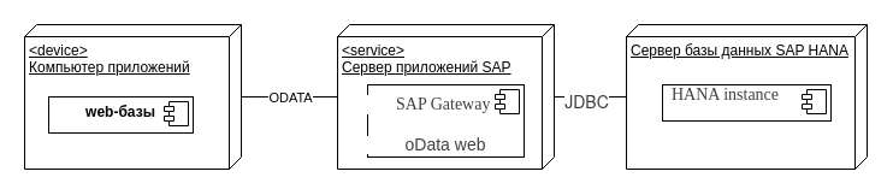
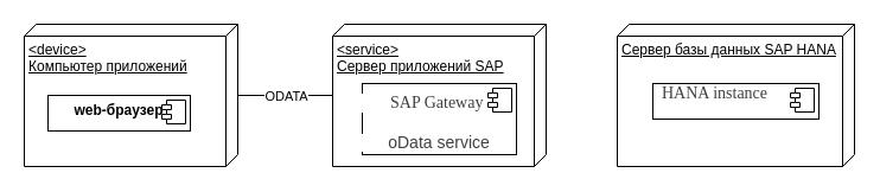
  <mxCell id="0" />
  <mxCell id="1" parent="0" />
- <mxCell id="2" style="edgeStyle=orthogonalEdgeStyle;rounded=0;orthogonalLoop=1;jettySize=auto;html=1;endArrow=none;endFill=0;" edge="1" parent="1" source="4" target="5"><mxGeometry relative="1" as="geometry" /></mxCell>
- <mxCell id="3" value="&lt;span style=&quot;color: rgb(60 , 60 , 60) ; font-family: &amp;#34;sapregular&amp;#34; , &amp;#34;helvetica neue&amp;#34; , &amp;#34;arial&amp;#34; , sans-serif ; font-size: 14px ; text-align: left&quot;&gt;JDBC&lt;/span&gt;" style="edgeLabel;html=1;align=center;verticalAlign=middle;resizable=0;points=[];" vertex="1" connectable="0" parent="2"><mxGeometry x="0.142" y="3" relative="1" as="geometry"><mxPoint as="offset" /></mxGeometry></mxCell>
  <mxCell id="4" value="Сервер базы данных SAP HANA" style="verticalAlign=top;align=left;spacingTop=8;spacingLeft=2;spacingRight=12;shape=cube;size=10;direction=south;fontStyle=4;html=1;" vertex="1" parent="1"><mxGeometry x="520" y="20" width="200" height="120" as="geometry" /></mxCell>
  <mxCell id="5" value="&amp;lt;service&amp;gt;&lt;br&gt;Сервер приложений SAP" style="verticalAlign=top;align=left;spacingTop=8;spacingLeft=2;spacingRight=12;shape=cube;size=10;direction=south;fontStyle=4;html=1;" vertex="1" parent="1"><mxGeometry x="280" y="20" width="180" height="120" as="geometry" /></mxCell>
  <mxCell id="6" style="edgeStyle=orthogonalEdgeStyle;rounded=0;orthogonalLoop=1;jettySize=auto;html=1;endArrow=none;endFill=0;" edge="1" parent="1" source="8" target="5"><mxGeometry relative="1" as="geometry" /></mxCell>
  <mxCell id="7" value="ODATA" style="edgeLabel;html=1;align=center;verticalAlign=middle;resizable=0;points=[];" vertex="1" connectable="0" parent="6"><mxGeometry x="-0.532" y="-3" relative="1" as="geometry"><mxPoint x="21" y="-3" as="offset" /></mxGeometry></mxCell>
  <mxCell id="8" value="&amp;lt;device&amp;gt;&lt;br&gt;Компьютер приложений" style="verticalAlign=top;align=left;spacingTop=8;spacingLeft=2;spacingRight=12;shape=cube;size=10;direction=south;fontStyle=4;html=1;" vertex="1" parent="1"><mxGeometry x="20" y="20" width="180" height="120" as="geometry" /></mxCell>
- <mxCell id="9" value="&lt;p style=&quot;margin: 0px ; margin-top: 6px ; text-align: center&quot;&gt;&lt;b&gt;web-базы&lt;/b&gt;&lt;/p&gt;" style="align=left;overflow=fill;html=1;dropTarget=0;" vertex="1" parent="1"><mxGeometry x="40" y="80" width="120" height="30" as="geometry" /></mxCell>
+ <mxCell id="9" value="&lt;p style=&quot;margin: 0px ; margin-top: 6px ; text-align: center&quot;&gt;&lt;b&gt;web-браузер&lt;/b&gt;&lt;/p&gt;" style="align=left;overflow=fill;html=1;dropTarget=0;" vertex="1" parent="1"><mxGeometry x="40" y="80" width="120" height="30" as="geometry" /></mxCell>
  <mxCell id="10" value="" style="shape=component;jettyWidth=8;jettyHeight=4;" vertex="1" parent="9"><mxGeometry x="1" width="20" height="20" relative="1" as="geometry"><mxPoint x="-24" y="4" as="offset" /></mxGeometry></mxCell>
- <mxCell id="11" value="&lt;h1 class=&quot;entry-title&quot; style=&quot;box-sizing: inherit ; margin: 0.67em 0px 18px ; line-height: 1.1 ; color: rgb(64 , 64 , 64) ; clear: both ; background-color: rgb(255 , 255 , 255) ; font-size: 14px&quot;&gt;&lt;span style=&quot;font-weight: normal&quot;&gt;&lt;font face=&quot;Times New Roman&quot; style=&quot;font-size: 14px&quot;&gt;SAP Gateway&amp;nbsp;&lt;/font&gt;&lt;/span&gt;&lt;/h1&gt;&lt;h1 class=&quot;entry-title&quot; style=&quot;box-sizing: inherit ; margin: 0.67em 0px 18px ; line-height: 1.1 ; color: rgb(64 , 64 , 64) ; clear: both ; background-color: rgb(255 , 255 , 255) ; font-size: 14px&quot;&gt;&lt;span style=&quot;font-weight: normal&quot;&gt;oData web&lt;/span&gt;&lt;/h1&gt;&lt;hr style=&quot;font-size: 14px&quot;&gt;&lt;p style=&quot;margin: 0px 0px 0px 8px ; font-size: 14px&quot;&gt;&lt;br&gt;&lt;/p&gt;" style="align=center;overflow=fill;html=1;dropTarget=0;" vertex="1" parent="1"><mxGeometry x="305" y="70" width="130" height="60" as="geometry" /></mxCell>
+ <mxCell id="11" value="&lt;h1 class=&quot;entry-title&quot; style=&quot;box-sizing: inherit ; margin: 0.67em 0px 18px ; line-height: 1.1 ; color: rgb(64 , 64 , 64) ; clear: both ; background-color: rgb(255 , 255 , 255) ; font-size: 14px&quot;&gt;&lt;span style=&quot;font-weight: normal&quot;&gt;&lt;font face=&quot;Times New Roman&quot; style=&quot;font-size: 14px&quot;&gt;SAP Gateway&amp;nbsp;&lt;/font&gt;&lt;/span&gt;&lt;/h1&gt;&lt;h1 class=&quot;entry-title&quot; style=&quot;box-sizing: inherit ; margin: 0.67em 0px 18px ; line-height: 1.1 ; color: rgb(64 , 64 , 64) ; clear: both ; background-color: rgb(255 , 255 , 255) ; font-size: 14px&quot;&gt;&lt;span style=&quot;font-weight: normal&quot;&gt;oData service&lt;/span&gt;&lt;/h1&gt;&lt;hr style=&quot;font-size: 14px&quot;&gt;&lt;p style=&quot;margin: 0px 0px 0px 8px ; font-size: 14px&quot;&gt;&lt;br&gt;&lt;/p&gt;" style="align=center;overflow=fill;html=1;dropTarget=0;" vertex="1" parent="1"><mxGeometry x="305" y="70" width="130" height="60" as="geometry" /></mxCell>
  <mxCell id="12" value="" style="shape=component;jettyWidth=8;jettyHeight=4;" vertex="1" parent="11"><mxGeometry x="1" width="20" height="20" relative="1" as="geometry"><mxPoint x="-24" y="4" as="offset" /></mxGeometry></mxCell>
  <mxCell id="13" value="&lt;p style=&quot;margin: 0px 0px 0px 8px ; font-size: 14px&quot;&gt;&lt;font color=&quot;#404040&quot; face=&quot;Times New Roman&quot;&gt;&lt;span style=&quot;background-color: rgb(255 , 255 , 255)&quot;&gt;HANA instance&lt;/span&gt;&lt;/font&gt;&lt;/p&gt;" style="align=left;overflow=fill;html=1;dropTarget=0;" vertex="1" parent="1"><mxGeometry x="550" y="70" width="140" height="30" as="geometry" /></mxCell>
  <mxCell id="14" value="" style="shape=component;jettyWidth=8;jettyHeight=4;" vertex="1" parent="13"><mxGeometry x="1" width="20" height="20" relative="1" as="geometry"><mxPoint x="-24" y="4" as="offset" /></mxGeometry></mxCell>
